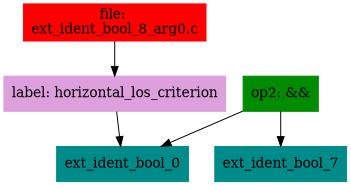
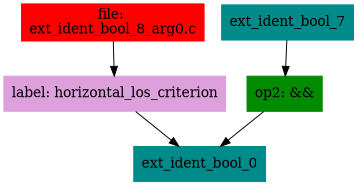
  digraph {
    node [color=cyan4 shape=box style=filled]
    n1 [color=red label="file: \next_ident_bool_8_arg0.c"]
    n2 [color=plum label="label: horizontal_los_criterion"]
    n3 [label=ext_ident_bool_0]
    n4 [color=green4 label="op2: &&"]
    n5 [label=ext_ident_bool_7]
    n1 -> n2
    n2 -> n3
    n4 -> n3
-   n4 -> n5
+   n5 -> n4
  }
